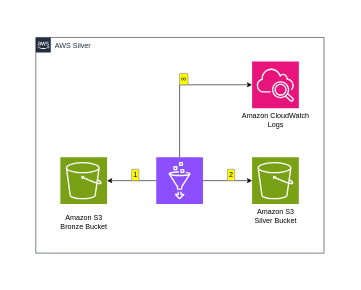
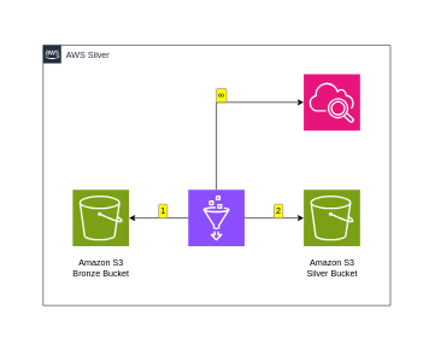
  <mxCell id="0" />
  <mxCell id="1" parent="0" />
  <mxCell id="2" value="" style="sketch=0;points=[[0,0,0],[0.25,0,0],[0.5,0,0],[0.75,0,0],[1,0,0],[0,1,0],[0.25,1,0],[0.5,1,0],[0.75,1,0],[1,1,0],[0,0.25,0],[0,0.5,0],[0,0.75,0],[1,0.25,0],[1,0.5,0],[1,0.75,0]];outlineConnect=0;fontColor=#232F3E;fillColor=#8C4FFF;strokeColor=#ffffff;dashed=0;verticalLabelPosition=bottom;verticalAlign=top;align=center;html=1;fontSize=12;fontStyle=0;aspect=fixed;shape=mxgraph.aws4.resourceIcon;resIcon=mxgraph.aws4.glue;" parent="1" vertex="1"><mxGeometry x="260" y="262" width="78" height="78" as="geometry" /></mxCell>
  <mxCell id="3" value="" style="sketch=0;points=[[0,0,0],[0.25,0,0],[0.5,0,0],[0.75,0,0],[1,0,0],[0,1,0],[0.25,1,0],[0.5,1,0],[0.75,1,0],[1,1,0],[0,0.25,0],[0,0.5,0],[0,0.75,0],[1,0.25,0],[1,0.5,0],[1,0.75,0]];outlineConnect=0;fontColor=#232F3E;fillColor=#7AA116;strokeColor=#ffffff;dashed=0;verticalLabelPosition=bottom;verticalAlign=top;align=center;html=1;fontSize=12;fontStyle=0;aspect=fixed;shape=mxgraph.aws4.resourceIcon;resIcon=mxgraph.aws4.s3;" parent="1" vertex="1"><mxGeometry x="420" y="262" width="78" height="78" as="geometry" /></mxCell>
  <mxCell id="4" value="" style="sketch=0;points=[[0,0,0],[0.25,0,0],[0.5,0,0],[0.75,0,0],[1,0,0],[0,1,0],[0.25,1,0],[0.5,1,0],[0.75,1,0],[1,1,0],[0,0.25,0],[0,0.5,0],[0,0.75,0],[1,0.25,0],[1,0.5,0],[1,0.75,0]];outlineConnect=0;fontColor=#232F3E;fillColor=#7AA116;strokeColor=#ffffff;dashed=0;verticalLabelPosition=bottom;verticalAlign=top;align=center;html=1;fontSize=12;fontStyle=0;aspect=fixed;shape=mxgraph.aws4.resourceIcon;resIcon=mxgraph.aws4.s3;" parent="1" vertex="1"><mxGeometry x="100" y="262" width="78" height="78" as="geometry" /></mxCell>
  <mxCell id="5" value="" style="sketch=0;points=[[0,0,0],[0.25,0,0],[0.5,0,0],[0.75,0,0],[1,0,0],[0,1,0],[0.25,1,0],[0.5,1,0],[0.75,1,0],[1,1,0],[0,0.25,0],[0,0.5,0],[0,0.75,0],[1,0.25,0],[1,0.5,0],[1,0.75,0]];points=[[0,0,0],[0.25,0,0],[0.5,0,0],[0.75,0,0],[1,0,0],[0,1,0],[0.25,1,0],[0.5,1,0],[0.75,1,0],[1,1,0],[0,0.25,0],[0,0.5,0],[0,0.75,0],[1,0.25,0],[1,0.5,0],[1,0.75,0]];outlineConnect=0;fontColor=#232F3E;fillColor=#E7157B;strokeColor=#ffffff;dashed=0;verticalLabelPosition=bottom;verticalAlign=top;align=center;html=1;fontSize=12;fontStyle=0;aspect=fixed;shape=mxgraph.aws4.resourceIcon;resIcon=mxgraph.aws4.cloudwatch_2;" parent="1" vertex="1"><mxGeometry x="420" y="102" width="78" height="78" as="geometry" /></mxCell>
  <mxCell id="6" value="Amazon S3&lt;div&gt;Bronze Bucket&lt;/div&gt;" style="text;html=1;align=center;verticalAlign=middle;resizable=0;points=[];autosize=1;strokeColor=none;fillColor=none;" parent="1" vertex="1"><mxGeometry x="89" y="350" width="100" height="40" as="geometry" /></mxCell>
- <mxCell id="7" value="Amazon S3&lt;div&gt;Silver Bucket&lt;/div&gt;" style="text;html=1;align=center;verticalAlign=middle;resizable=0;points=[];autosize=1;strokeColor=none;fillColor=none;" parent="1" vertex="1"><mxGeometry x="414" y="340" width="90" height="40" as="geometry" /></mxCell>
- <mxCell id="8" value="Amazon CloudWatch&lt;div&gt;Logs&lt;/div&gt;" style="text;html=1;align=center;verticalAlign=middle;resizable=0;points=[];autosize=1;strokeColor=none;fillColor=none;" parent="1" vertex="1"><mxGeometry x="389" y="180" width="140" height="40" as="geometry" /></mxCell>
+ <mxCell id="7" value="Amazon S3&lt;div&gt;Silver Bucket&lt;/div&gt;" style="text;html=1;align=center;verticalAlign=middle;resizable=0;points=[];autosize=1;strokeColor=none;fillColor=none;" parent="1" vertex="1"><mxGeometry x="414" y="350" width="90" height="40" as="geometry" /></mxCell>
  <mxCell id="9" style="edgeStyle=orthogonalEdgeStyle;rounded=0;orthogonalLoop=1;jettySize=auto;html=1;exitX=0;exitY=0.5;exitDx=0;exitDy=0;exitPerimeter=0;entryX=1;entryY=0.5;entryDx=0;entryDy=0;entryPerimeter=0;startArrow=none;startFill=0;enumerate=1;enumerateValue=1;" parent="1" source="2" target="4" edge="1"><mxGeometry relative="1" as="geometry" /></mxCell>
  <mxCell id="10" style="edgeStyle=orthogonalEdgeStyle;rounded=0;orthogonalLoop=1;jettySize=auto;html=1;exitX=1;exitY=0.5;exitDx=0;exitDy=0;exitPerimeter=0;entryX=0;entryY=0.5;entryDx=0;entryDy=0;entryPerimeter=0;startArrow=none;startFill=0;enumerate=1;enumerateValue=2;" parent="1" source="2" target="3" edge="1"><mxGeometry relative="1" as="geometry" /></mxCell>
  <mxCell id="11" style="edgeStyle=orthogonalEdgeStyle;rounded=0;orthogonalLoop=1;jettySize=auto;html=1;exitX=0.5;exitY=0;exitDx=0;exitDy=0;exitPerimeter=0;entryX=0;entryY=0.5;entryDx=0;entryDy=0;entryPerimeter=0;enumerate=1;enumerateValue=%E2%88%9E;" parent="1" source="2" target="5" edge="1"><mxGeometry relative="1" as="geometry" /></mxCell>
  <mxCell id="12" value="AWS Silver" style="points=[[0,0],[0.25,0],[0.5,0],[0.75,0],[1,0],[1,0.25],[1,0.5],[1,0.75],[1,1],[0.75,1],[0.5,1],[0.25,1],[0,1],[0,0.75],[0,0.5],[0,0.25]];outlineConnect=0;gradientColor=none;html=1;whiteSpace=wrap;fontSize=12;fontStyle=0;container=1;pointerEvents=0;collapsible=0;recursiveResize=0;shape=mxgraph.aws4.group;grIcon=mxgraph.aws4.group_aws_cloud_alt;strokeColor=#232F3E;fillColor=none;verticalAlign=top;align=left;spacingLeft=30;fontColor=#232F3E;dashed=0;" parent="1" vertex="1"><mxGeometry x="59" y="62" width="481" height="360" as="geometry" /></mxCell>
  <mxCell id="13" value="" style="swimlane;startSize=0;strokeColor=none;" parent="1" vertex="1"><mxGeometry x="20" y="20" width="560" height="442" as="geometry" /></mxCell>
